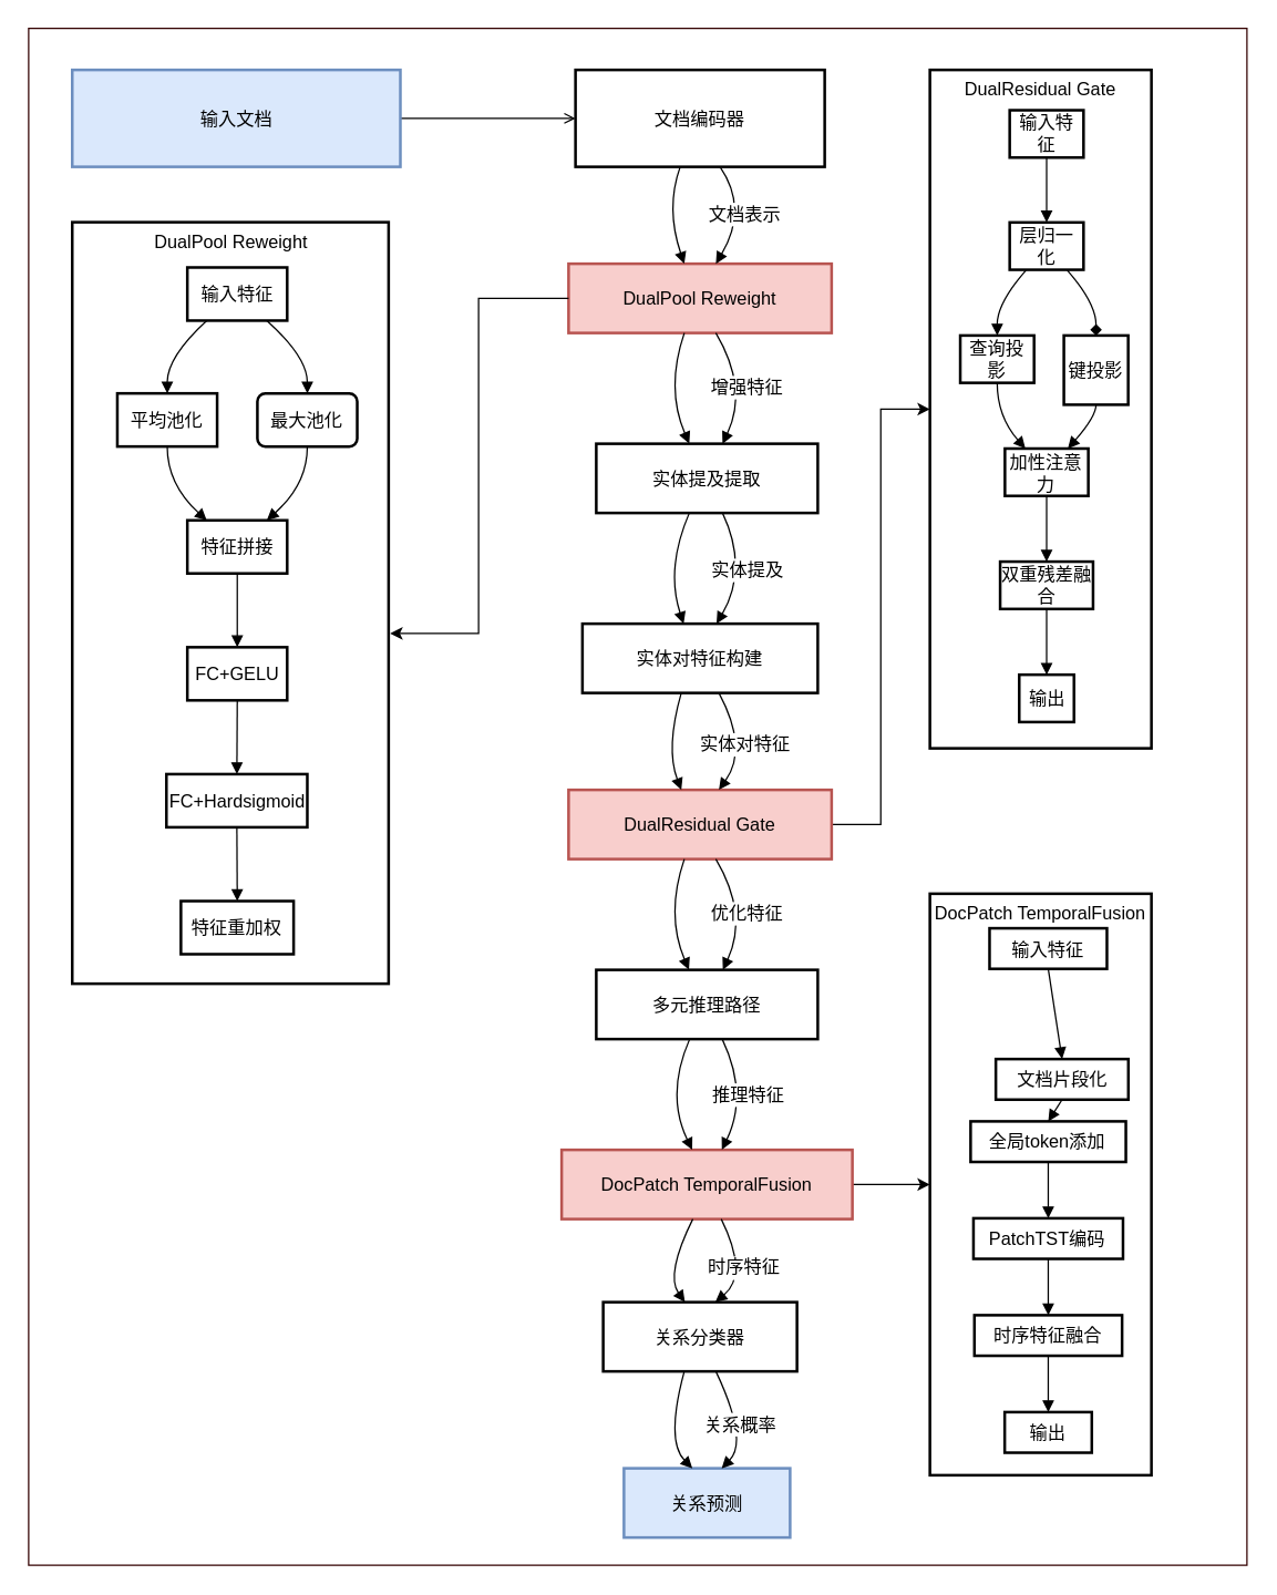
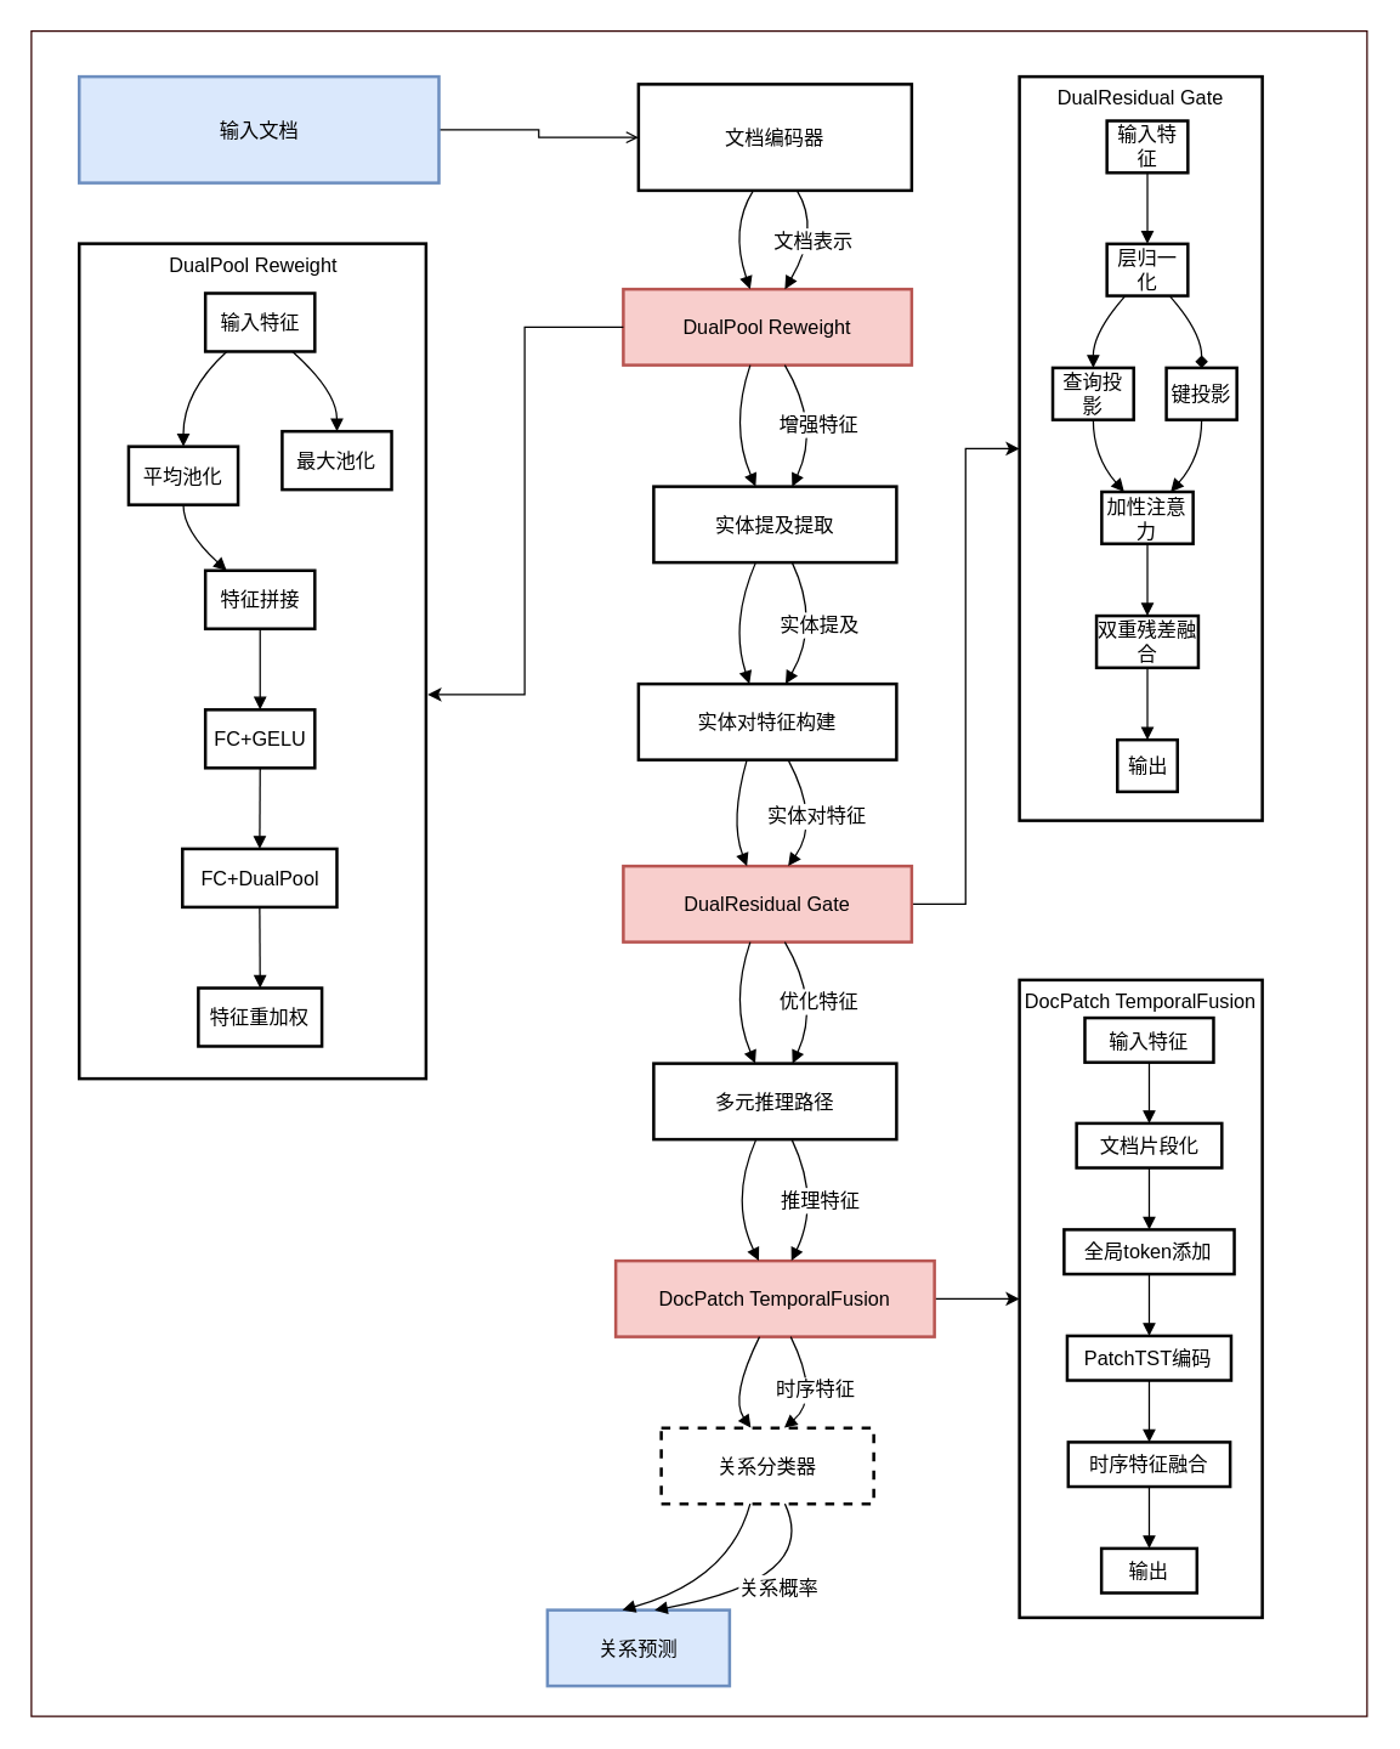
  <mxCell id="0" />
  <mxCell id="1" parent="0" />
  <mxCell id="2" value="" style="rounded=0;whiteSpace=wrap;html=1;strokeColor=light-dark(#330000,#FFFFFF);fillColor=none;fontSize=13;" parent="1" vertex="1"><mxGeometry x="20" y="20" width="880" height="1110" as="geometry" /></mxCell>
  <mxCell id="3" value="DocPatch TemporalFusion" style="whiteSpace=wrap;strokeWidth=2;verticalAlign=top;fontSize=13;" parent="1" vertex="1"><mxGeometry x="671" y="645" width="160" height="420" as="geometry" /></mxCell>
  <mxCell id="4" value="输入特征" style="whiteSpace=wrap;strokeWidth=2;fontSize=13;" parent="3" vertex="1"><mxGeometry x="43.077" y="24.961" width="84.786" height="29.302" as="geometry" /></mxCell>
- <mxCell id="5" value="文档片段化" style="whiteSpace=wrap;strokeWidth=2;fontSize=13;" parent="3" vertex="1"><mxGeometry x="47.607" y="119.419" width="95.726" height="29.302" as="geometry" /></mxCell>
+ <mxCell id="5" value="文档片段化" style="whiteSpace=wrap;strokeWidth=2;fontSize=13;" parent="3" vertex="1"><mxGeometry x="37.607" y="94.419" width="95.726" height="29.302" as="geometry" /></mxCell>
  <mxCell id="6" value="全局token添加" style="whiteSpace=wrap;strokeWidth=2;fontSize=13;" parent="3" vertex="1"><mxGeometry x="29.402" y="164.419" width="112.137" height="29.302" as="geometry" /></mxCell>
  <mxCell id="7" value="PatchTST编码" style="whiteSpace=wrap;strokeWidth=2;fontSize=13;" parent="3" vertex="1"><mxGeometry x="31.453" y="234.419" width="108.034" height="29.302" as="geometry" /></mxCell>
  <mxCell id="8" value="时序特征融合" style="whiteSpace=wrap;strokeWidth=2;fontSize=13;" parent="3" vertex="1"><mxGeometry x="32.137" y="304.419" width="106.667" height="29.302" as="geometry" /></mxCell>
  <mxCell id="9" value="输出" style="whiteSpace=wrap;strokeWidth=2;fontSize=13;" parent="3" vertex="1"><mxGeometry x="54.017" y="374.419" width="62.906" height="29.302" as="geometry" /></mxCell>
  <mxCell id="10" value="" style="curved=1;startArrow=none;endArrow=block;exitX=0.5;exitY=0.99;entryX=0.5;entryY=0.01;rounded=0;fontSize=13;" parent="3" source="4" target="5" edge="1"><mxGeometry relative="1" as="geometry"><Array as="points" /></mxGeometry></mxCell>
  <mxCell id="11" value="" style="curved=1;startArrow=none;endArrow=block;exitX=0.5;exitY=1.01;entryX=0.5;entryY=0.01;rounded=0;fontSize=13;" parent="3" source="5" target="6" edge="1"><mxGeometry relative="1" as="geometry"><Array as="points" /></mxGeometry></mxCell>
  <mxCell id="12" value="" style="curved=1;startArrow=none;endArrow=block;exitX=0.5;exitY=1.01;entryX=0.5;entryY=0.01;rounded=0;fontSize=13;" parent="3" source="6" target="7" edge="1"><mxGeometry relative="1" as="geometry"><Array as="points" /></mxGeometry></mxCell>
  <mxCell id="13" value="" style="curved=1;startArrow=none;endArrow=block;exitX=0.5;exitY=1.01;entryX=0.5;entryY=0.01;rounded=0;fontSize=13;" parent="3" source="7" target="8" edge="1"><mxGeometry relative="1" as="geometry"><Array as="points" /></mxGeometry></mxCell>
  <mxCell id="14" value="" style="curved=1;startArrow=none;endArrow=block;exitX=0.5;exitY=1.01;entryX=0.5;entryY=0.01;rounded=0;fontSize=13;" parent="3" source="8" target="9" edge="1"><mxGeometry relative="1" as="geometry"><Array as="points" /></mxGeometry></mxCell>
  <mxCell id="15" value="DualResidual Gate" style="whiteSpace=wrap;strokeWidth=2;verticalAlign=top;fontSize=13;" parent="1" vertex="1"><mxGeometry x="671" y="50" width="160" height="490" as="geometry" /></mxCell>
  <mxCell id="16" value="输入特征" style="whiteSpace=wrap;strokeWidth=2;fontSize=13;" parent="15" vertex="1"><mxGeometry x="57.634" y="29.121" width="53.333" height="34.186" as="geometry" /></mxCell>
  <mxCell id="17" value="层归一化" style="whiteSpace=wrap;strokeWidth=2;fontSize=13;" parent="15" vertex="1"><mxGeometry x="57.634" y="110.155" width="53.333" height="34.186" as="geometry" /></mxCell>
  <mxCell id="18" value="查询投影" style="whiteSpace=wrap;strokeWidth=2;fontSize=13;" parent="15" vertex="1"><mxGeometry x="21.935" y="191.822" width="53.333" height="34.186" as="geometry" /></mxCell>
- <mxCell id="19" value="键投影" style="whiteSpace=wrap;strokeWidth=2;fontSize=13;" parent="15" vertex="1"><mxGeometry x="96.774" y="191.822" width="46.452" height="50" as="geometry" /></mxCell>
+ <mxCell id="19" value="键投影" style="whiteSpace=wrap;strokeWidth=2;fontSize=13;" parent="15" vertex="1"><mxGeometry x="96.774" y="191.822" width="46.452" height="34.186" as="geometry" /></mxCell>
  <mxCell id="20" value="加性注意力" style="whiteSpace=wrap;strokeWidth=2;fontSize=13;" parent="15" vertex="1"><mxGeometry x="54.194" y="273.488" width="60.215" height="34.186" as="geometry" /></mxCell>
  <mxCell id="21" value="双重残差融合" style="whiteSpace=wrap;strokeWidth=2;fontSize=13;" parent="15" vertex="1"><mxGeometry x="50.753" y="355.155" width="67.097" height="34.186" as="geometry" /></mxCell>
  <mxCell id="22" value="输出" style="whiteSpace=wrap;strokeWidth=2;fontSize=13;" parent="15" vertex="1"><mxGeometry x="64.516" y="436.822" width="39.57" height="34.186" as="geometry" /></mxCell>
  <mxCell id="23" value="" style="curved=1;startArrow=none;endArrow=block;exitX=0.5;exitY=0.99;entryX=0.5;entryY=0.01;rounded=0;fontSize=13;" parent="15" source="16" target="17" edge="1"><mxGeometry relative="1" as="geometry"><Array as="points" /></mxGeometry></mxCell>
  <mxCell id="24" value="" style="curved=1;startArrow=none;endArrow=block;exitX=0.22;exitY=1.01;entryX=0.5;entryY=0.01;rounded=0;fontSize=13;" parent="15" source="17" target="18" edge="1"><mxGeometry relative="1" as="geometry"><Array as="points"><mxPoint x="48.602" y="168.398" /></Array></mxGeometry></mxCell>
  <mxCell id="25" value="" style="curved=1;startArrow=none;endArrow=diamond;exitX=0.78;exitY=1.01;entryX=0.5;entryY=0.01;rounded=0;fontSize=13;" parent="15" source="17" target="19" edge="1"><mxGeometry relative="1" as="geometry"><Array as="points"><mxPoint x="120" y="168.398" /></Array></mxGeometry></mxCell>
  <mxCell id="26" value="" style="curved=1;startArrow=none;endArrow=block;exitX=0.5;exitY=1.01;entryX=0.25;entryY=0.01;rounded=0;fontSize=13;" parent="15" source="18" target="20" edge="1"><mxGeometry relative="1" as="geometry"><Array as="points"><mxPoint x="48.602" y="250.065" /></Array></mxGeometry></mxCell>
  <mxCell id="27" value="" style="curved=1;startArrow=none;endArrow=block;exitX=0.5;exitY=1.01;entryX=0.75;entryY=0.01;rounded=0;fontSize=13;" parent="15" source="19" target="20" edge="1"><mxGeometry relative="1" as="geometry"><Array as="points"><mxPoint x="120" y="250.065" /></Array></mxGeometry></mxCell>
  <mxCell id="28" value="" style="curved=1;startArrow=none;endArrow=block;exitX=0.5;exitY=1.01;entryX=0.5;entryY=0.01;rounded=0;fontSize=13;" parent="15" source="20" target="21" edge="1"><mxGeometry relative="1" as="geometry"><Array as="points" /></mxGeometry></mxCell>
  <mxCell id="29" value="" style="curved=1;startArrow=none;endArrow=block;exitX=0.5;exitY=1.01;entryX=0.5;entryY=0.01;rounded=0;fontSize=13;" parent="15" source="21" target="22" edge="1"><mxGeometry relative="1" as="geometry"><Array as="points" /></mxGeometry></mxCell>
  <mxCell id="30" value="DualPool Reweight" style="whiteSpace=wrap;strokeWidth=2;verticalAlign=top;fontSize=13;" parent="1" vertex="1"><mxGeometry x="51.5" y="160" width="228.5" height="550" as="geometry" /></mxCell>
  <mxCell id="31" value="输入特征" style="whiteSpace=wrap;strokeWidth=2;fontSize=13;" parent="30" vertex="1"><mxGeometry x="83.144" y="32.687" width="72.097" height="38.372" as="geometry" /></mxCell>
- <mxCell id="32" value="平均池化" style="whiteSpace=wrap;strokeWidth=2;fontSize=13;" parent="30" vertex="1"><mxGeometry x="32.56" y="123.643" width="72.097" height="38.372" as="geometry" /></mxCell>
- <mxCell id="33" value="最大池化" style="whiteSpace=wrap;strokeWidth=2;fontSize=13;rounded=1;" parent="30" vertex="1"><mxGeometry x="133.728" y="123.643" width="72.097" height="38.372" as="geometry" /></mxCell>
+ <mxCell id="32" value="平均池化" style="whiteSpace=wrap;strokeWidth=2;fontSize=13;" parent="30" vertex="1"><mxGeometry x="32.56" y="133.643" width="72.097" height="38.372" as="geometry" /></mxCell>
+ <mxCell id="33" value="最大池化" style="whiteSpace=wrap;strokeWidth=2;fontSize=13;" parent="30" vertex="1"><mxGeometry x="133.728" y="123.643" width="72.097" height="38.372" as="geometry" /></mxCell>
  <mxCell id="34" value="特征拼接" style="whiteSpace=wrap;strokeWidth=2;fontSize=13;" parent="30" vertex="1"><mxGeometry x="83.144" y="215.31" width="72.097" height="38.372" as="geometry" /></mxCell>
  <mxCell id="35" value="FC+GELU" style="whiteSpace=wrap;strokeWidth=2;fontSize=13;" parent="30" vertex="1"><mxGeometry x="83.144" y="306.977" width="72.097" height="38.372" as="geometry" /></mxCell>
- <mxCell id="36" value="FC+Hardsigmoid" style="whiteSpace=wrap;strokeWidth=2;fontSize=13;" parent="30" vertex="1"><mxGeometry x="68.027" y="398.643" width="101.749" height="38.372" as="geometry" /></mxCell>
+ <mxCell id="36" value="FC+DualPool" style="whiteSpace=wrap;strokeWidth=2;fontSize=13;" parent="30" vertex="1"><mxGeometry x="68.027" y="398.643" width="101.749" height="38.372" as="geometry" /></mxCell>
  <mxCell id="37" value="特征重加权" style="whiteSpace=wrap;strokeWidth=2;fontSize=13;" parent="30" vertex="1"><mxGeometry x="78.492" y="490.31" width="81.399" height="38.372" as="geometry" /></mxCell>
  <mxCell id="38" value="" style="curved=1;startArrow=none;endArrow=block;exitX=0.2;exitY=0.99;entryX=0.5;entryY=0.01;rounded=0;fontSize=13;" parent="30" source="31" target="32" edge="1"><mxGeometry relative="1" as="geometry"><Array as="points"><mxPoint x="68.608" y="97.351" /></Array></mxGeometry></mxCell>
  <mxCell id="39" value="" style="curved=1;startArrow=none;endArrow=block;exitX=0.79;exitY=0.99;entryX=0.5;entryY=0.01;rounded=0;fontSize=13;" parent="30" source="31" target="33" edge="1"><mxGeometry relative="1" as="geometry"><Array as="points"><mxPoint x="169.776" y="97.351" /></Array></mxGeometry></mxCell>
  <mxCell id="40" value="" style="curved=1;startArrow=none;endArrow=block;exitX=0.5;exitY=1.01;entryX=0.2;entryY=0.01;rounded=0;fontSize=13;" parent="30" source="32" target="34" edge="1"><mxGeometry relative="1" as="geometry"><Array as="points"><mxPoint x="68.608" y="189.018" /></Array></mxGeometry></mxCell>
- <mxCell id="41" value="" style="curved=1;startArrow=none;endArrow=block;exitX=0.5;exitY=1.01;entryX=0.79;entryY=0.01;rounded=0;fontSize=13;" parent="30" source="33" target="34" edge="1"><mxGeometry relative="1" as="geometry"><Array as="points"><mxPoint x="169.776" y="189.018" /></Array></mxGeometry></mxCell>
  <mxCell id="42" value="" style="curved=1;startArrow=none;endArrow=block;exitX=0.5;exitY=1.01;entryX=0.5;entryY=0.01;rounded=0;fontSize=13;" parent="30" source="34" target="35" edge="1"><mxGeometry relative="1" as="geometry"><Array as="points" /></mxGeometry></mxCell>
  <mxCell id="43" value="" style="curved=1;startArrow=none;endArrow=block;exitX=0.5;exitY=1.01;entryX=0.5;entryY=0.01;rounded=0;fontSize=13;" parent="30" source="35" target="36" edge="1"><mxGeometry relative="1" as="geometry"><Array as="points" /></mxGeometry></mxCell>
  <mxCell id="44" value="" style="curved=1;startArrow=none;endArrow=block;exitX=0.5;exitY=1.01;entryX=0.5;entryY=0.01;rounded=0;fontSize=13;" parent="30" source="36" target="37" edge="1"><mxGeometry relative="1" as="geometry"><Array as="points" /></mxGeometry></mxCell>
  <mxCell id="45" style="edgeStyle=orthogonalEdgeStyle;rounded=0;orthogonalLoop=1;jettySize=auto;html=1;entryX=0;entryY=0.5;entryDx=0;entryDy=0;fontSize=13;endArrow=open;" parent="1" source="46" target="47" edge="1"><mxGeometry relative="1" as="geometry" /></mxCell>
  <mxCell id="46" value="输入文档" style="whiteSpace=wrap;strokeWidth=2;fontSize=13;fillColor=#dae8fc;strokeColor=#6c8ebf;" parent="1" vertex="1"><mxGeometry x="51.5" y="50" width="237" height="70" as="geometry" /></mxCell>
- <mxCell id="47" value="文档编码器" style="whiteSpace=wrap;strokeWidth=2;fontSize=13;" parent="1" vertex="1"><mxGeometry x="415" y="50" width="180" height="70" as="geometry" /></mxCell>
+ <mxCell id="47" value="文档编码器" style="whiteSpace=wrap;strokeWidth=2;fontSize=13;" parent="1" vertex="1"><mxGeometry x="420" y="55" width="180" height="70" as="geometry" /></mxCell>
  <mxCell id="48" value="DualPool Reweight" style="whiteSpace=wrap;strokeWidth=2;fontSize=13;fillColor=#f8cecc;strokeColor=#b85450;" parent="1" vertex="1"><mxGeometry x="410" y="190" width="190" height="50" as="geometry" /></mxCell>
  <mxCell id="49" value="实体提及提取" style="whiteSpace=wrap;strokeWidth=2;fontSize=13;" parent="1" vertex="1"><mxGeometry x="430" y="320" width="160" height="50" as="geometry" /></mxCell>
  <mxCell id="50" value="实体对特征构建" style="whiteSpace=wrap;strokeWidth=2;fontSize=13;" parent="1" vertex="1"><mxGeometry x="420" y="450" width="170" height="50" as="geometry" /></mxCell>
  <mxCell id="51" style="edgeStyle=orthogonalEdgeStyle;rounded=0;orthogonalLoop=1;jettySize=auto;html=1;entryX=0;entryY=0.5;entryDx=0;entryDy=0;fontSize=13;" parent="1" source="52" target="15" edge="1"><mxGeometry relative="1" as="geometry" /></mxCell>
  <mxCell id="52" value="DualResidual Gate" style="whiteSpace=wrap;strokeWidth=2;fontSize=13;fillColor=#f8cecc;strokeColor=#b85450;" parent="1" vertex="1"><mxGeometry x="410" y="570" width="190" height="50" as="geometry" /></mxCell>
  <mxCell id="53" value="多元推理路径" style="whiteSpace=wrap;strokeWidth=2;fontSize=13;" parent="1" vertex="1"><mxGeometry x="430" y="700" width="160" height="50" as="geometry" /></mxCell>
  <mxCell id="54" style="edgeStyle=orthogonalEdgeStyle;rounded=0;orthogonalLoop=1;jettySize=auto;html=1;exitX=1;exitY=0.5;exitDx=0;exitDy=0;entryX=0;entryY=0.5;entryDx=0;entryDy=0;fontSize=13;" parent="1" source="55" target="3" edge="1"><mxGeometry relative="1" as="geometry" /></mxCell>
  <mxCell id="55" value="DocPatch TemporalFusion" style="whiteSpace=wrap;strokeWidth=2;fontSize=13;fillColor=#f8cecc;strokeColor=#b85450;" parent="1" vertex="1"><mxGeometry x="405" y="830" width="210" height="50" as="geometry" /></mxCell>
- <mxCell id="56" value="关系分类器" style="whiteSpace=wrap;strokeWidth=2;fontSize=13;" parent="1" vertex="1"><mxGeometry x="435" y="940" width="140" height="50" as="geometry" /></mxCell>
- <mxCell id="57" value="关系预测" style="whiteSpace=wrap;strokeWidth=2;fontSize=13;fillColor=#dae8fc;strokeColor=#6c8ebf;" parent="1" vertex="1"><mxGeometry x="450" y="1060" width="120" height="50" as="geometry" /></mxCell>
+ <mxCell id="56" value="关系分类器" style="whiteSpace=wrap;strokeWidth=2;fontSize=13;dashed=1;" parent="1" vertex="1"><mxGeometry x="435" y="940" width="140" height="50" as="geometry" /></mxCell>
+ <mxCell id="57" value="关系预测" style="whiteSpace=wrap;strokeWidth=2;fontSize=13;fillColor=#dae8fc;strokeColor=#6c8ebf;" parent="1" vertex="1"><mxGeometry x="360" y="1060" width="120" height="50" as="geometry" /></mxCell>
  <mxCell id="58" value="" style="curved=1;startArrow=none;endArrow=block;exitX=0.42;exitY=1;entryX=0.44;entryY=0;rounded=0;fontSize=13;" parent="1" source="47" target="48" edge="1"><mxGeometry relative="1" as="geometry"><Array as="points"><mxPoint x="480" y="150" /></Array></mxGeometry></mxCell>
  <mxCell id="59" value="" style="curved=1;startArrow=none;endArrow=block;exitX=0.44;exitY=1;entryX=0.42;entryY=0;rounded=0;fontSize=13;" parent="1" source="48" target="49" edge="1"><mxGeometry relative="1" as="geometry"><Array as="points"><mxPoint x="480" y="280" /></Array></mxGeometry></mxCell>
  <mxCell id="60" value="" style="curved=1;startArrow=none;endArrow=block;exitX=0.42;exitY=1;entryX=0.43;entryY=0;rounded=0;fontSize=13;" parent="1" source="49" target="50" edge="1"><mxGeometry relative="1" as="geometry"><Array as="points"><mxPoint x="480" y="410" /></Array></mxGeometry></mxCell>
  <mxCell id="61" value="" style="curved=1;startArrow=none;endArrow=block;exitX=0.42;exitY=1;entryX=0.43;entryY=0.01;rounded=0;fontSize=13;" parent="1" source="50" target="52" edge="1"><mxGeometry relative="1" as="geometry"><Array as="points"><mxPoint x="480" y="540" /></Array></mxGeometry></mxCell>
  <mxCell id="62" value="" style="curved=1;startArrow=none;endArrow=block;exitX=0.44;exitY=1;entryX=0.42;entryY=0.01;rounded=0;fontSize=13;" parent="1" source="52" target="53" edge="1"><mxGeometry relative="1" as="geometry"><Array as="points"><mxPoint x="480" y="660" /></Array></mxGeometry></mxCell>
  <mxCell id="63" value="" style="curved=1;startArrow=none;endArrow=block;exitX=0.42;exitY=1.01;entryX=0.45;entryY=0.01;rounded=0;fontSize=13;" parent="1" source="53" target="55" edge="1"><mxGeometry relative="1" as="geometry"><Array as="points"><mxPoint x="480" y="790" /></Array></mxGeometry></mxCell>
  <mxCell id="64" value="" style="curved=1;startArrow=none;endArrow=block;exitX=0.45;exitY=1.01;entryX=0.42;entryY=-0.01;rounded=0;fontSize=13;" parent="1" source="55" target="56" edge="1"><mxGeometry relative="1" as="geometry"><Array as="points"><mxPoint x="480" y="920" /></Array></mxGeometry></mxCell>
  <mxCell id="65" value="" style="curved=1;startArrow=none;endArrow=block;exitX=0.42;exitY=0.99;entryX=0.41;entryY=-0.01;rounded=0;fontSize=13;" parent="1" source="56" target="57" edge="1"><mxGeometry relative="1" as="geometry"><Array as="points"><mxPoint x="480" y="1040" /></Array></mxGeometry></mxCell>
  <mxCell id="66" value="文档表示" style="curved=1;startArrow=none;endArrow=block;exitX=0.58;exitY=1;entryX=0.56;entryY=0;rounded=0;fontSize=13;" parent="1" source="47" target="48" edge="1"><mxGeometry relative="1" as="geometry"><Array as="points"><mxPoint x="540" y="150" /></Array></mxGeometry></mxCell>
  <mxCell id="67" value="增强特征" style="curved=1;startArrow=none;endArrow=block;exitX=0.56;exitY=1;entryX=0.57;entryY=0;rounded=0;fontSize=13;" parent="1" source="48" target="49" edge="1"><mxGeometry relative="1" as="geometry"><Array as="points"><mxPoint x="540" y="280" /></Array></mxGeometry></mxCell>
  <mxCell id="68" value="实体提及" style="curved=1;startArrow=none;endArrow=block;exitX=0.57;exitY=1;entryX=0.57;entryY=0;rounded=0;fontSize=13;" parent="1" source="49" target="50" edge="1"><mxGeometry relative="1" as="geometry"><Array as="points"><mxPoint x="540" y="410" /></Array></mxGeometry></mxCell>
  <mxCell id="69" value="实体对特征" style="curved=1;startArrow=none;endArrow=block;exitX=0.58;exitY=1;entryX=0.57;entryY=0.01;rounded=0;fontSize=13;" parent="1" source="50" target="52" edge="1"><mxGeometry relative="1" as="geometry"><Array as="points"><mxPoint x="540" y="540" /></Array></mxGeometry></mxCell>
  <mxCell id="70" value="优化特征" style="curved=1;startArrow=none;endArrow=block;exitX=0.56;exitY=1;entryX=0.57;entryY=0.01;rounded=0;fontSize=13;" parent="1" source="52" target="53" edge="1"><mxGeometry relative="1" as="geometry"><Array as="points"><mxPoint x="540" y="660" /></Array></mxGeometry></mxCell>
  <mxCell id="71" value="推理特征" style="curved=1;startArrow=none;endArrow=block;exitX=0.57;exitY=1.01;entryX=0.55;entryY=0.01;rounded=0;fontSize=13;" parent="1" source="53" target="55" edge="1"><mxGeometry relative="1" as="geometry"><Array as="points"><mxPoint x="540" y="790" /></Array></mxGeometry></mxCell>
  <mxCell id="72" value="时序特征" style="curved=1;startArrow=none;endArrow=block;exitX=0.55;exitY=1.01;entryX=0.58;entryY=-0.01;rounded=0;fontSize=13;" parent="1" source="55" target="56" edge="1"><mxGeometry relative="1" as="geometry"><Array as="points"><mxPoint x="540" y="920" /></Array></mxGeometry></mxCell>
  <mxCell id="73" value="关系概率" style="curved=1;startArrow=none;endArrow=block;exitX=0.58;exitY=0.99;entryX=0.59;entryY=-0.01;rounded=0;fontSize=13;" parent="1" source="56" target="57" edge="1"><mxGeometry relative="1" as="geometry"><Array as="points"><mxPoint x="540" y="1040" /></Array></mxGeometry></mxCell>
  <mxCell id="74" style="edgeStyle=orthogonalEdgeStyle;rounded=0;orthogonalLoop=1;jettySize=auto;html=1;entryX=1.005;entryY=0.54;entryDx=0;entryDy=0;entryPerimeter=0;fontSize=13;" parent="1" source="48" target="30" edge="1"><mxGeometry relative="1" as="geometry" /></mxCell>
